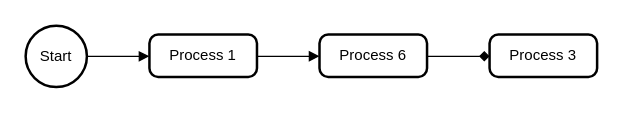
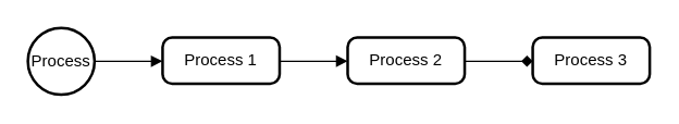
  <mxCell id="0" />
  <mxCell id="1" parent="0" />
- <mxCell id="2" value="Start" style="ellipse;aspect=fixed;strokeWidth=2;whiteSpace=wrap;" vertex="1" parent="1"><mxGeometry width="49" height="49" as="geometry" x="20" y="20" /></mxCell>
+ <mxCell id="2" value="Process" style="ellipse;aspect=fixed;strokeWidth=2;whiteSpace=wrap;" vertex="1" parent="1"><mxGeometry width="49" height="49" as="geometry" x="20" y="20" /></mxCell>
  <mxCell id="3" value="Process 1" style="rounded=1;absoluteArcSize=1;arcSize=14;whiteSpace=wrap;strokeWidth=2;" vertex="1" parent="1"><mxGeometry x="119" y="27" width="86" height="34" as="geometry" /></mxCell>
- <mxCell id="4" value="Process 6" style="rounded=1;absoluteArcSize=1;arcSize=14;whiteSpace=wrap;strokeWidth=2;" vertex="1" parent="1"><mxGeometry x="255" y="27" width="86" height="34" as="geometry" /></mxCell>
+ <mxCell id="4" value="Process 2" style="rounded=1;absoluteArcSize=1;arcSize=14;whiteSpace=wrap;strokeWidth=2;" vertex="1" parent="1"><mxGeometry x="255" y="27" width="86" height="34" as="geometry" /></mxCell>
  <mxCell id="5" value="Process 3" style="rounded=1;absoluteArcSize=1;arcSize=14;whiteSpace=wrap;strokeWidth=2;" vertex="1" parent="1"><mxGeometry x="391" y="27" width="86" height="34" as="geometry" /></mxCell>
  <mxCell id="6" value="" style="curved=1;startArrow=none;endArrow=block;exitX=0.996;exitY=0.498;entryX=-0.002;entryY=0.512;" edge="1" parent="1" source="2" target="3"><mxGeometry relative="1" as="geometry"><Array as="points" /></mxGeometry></mxCell>
  <mxCell id="7" value="" style="curved=1;startArrow=none;endArrow=block;exitX=0.999;exitY=0.512;entryX=-0.001;entryY=0.512;" edge="1" parent="1" source="3" target="4"><mxGeometry relative="1" as="geometry"><Array as="points" /></mxGeometry></mxCell>
  <mxCell id="8" value="" style="curved=1;startArrow=none;endArrow=diamond;exitX=1.001;exitY=0.512;entryX=0.001;entryY=0.512;" edge="1" parent="1" source="4" target="5"><mxGeometry relative="1" as="geometry"><Array as="points" /></mxGeometry></mxCell>
